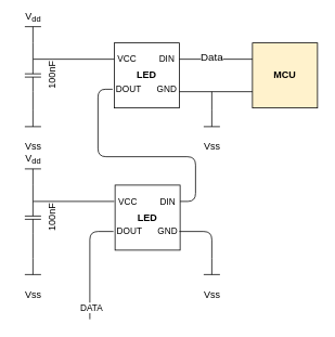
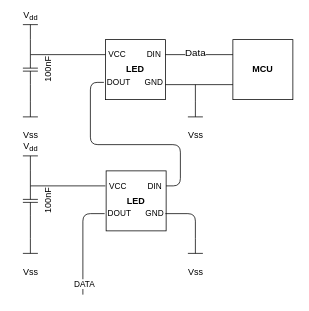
  <mxCell id="0" />
  <mxCell id="1" parent="0" />
  <mxCell id="2" value="100nF" style="pointerEvents=1;verticalLabelPosition=bottom;shadow=0;dashed=0;align=center;html=1;verticalAlign=top;shape=mxgraph.electrical.capacitors.capacitor_1;rotation=-90;" vertex="1" parent="1"><mxGeometry x="20" y="70" width="40" height="20" as="geometry" /></mxCell>
- <mxCell id="3" value="&lt;b&gt;MCU&lt;/b&gt;" style="whiteSpace=wrap;html=1;aspect=fixed;fillColor=#fff2cc;" vertex="1" parent="1"><mxGeometry x="310" y="40" width="80" height="80" as="geometry" /></mxCell>
+ <mxCell id="3" value="&lt;b&gt;MCU&lt;/b&gt;" style="whiteSpace=wrap;html=1;aspect=fixed;" vertex="1" parent="1"><mxGeometry x="310" y="40" width="80" height="80" as="geometry" /></mxCell>
  <mxCell id="4" value="&lt;font style=&quot;font-size: 12px&quot;&gt;Vss&lt;/font&gt;" style="pointerEvents=1;verticalLabelPosition=bottom;shadow=0;dashed=0;align=center;html=1;verticalAlign=top;shape=mxgraph.electrical.signal_sources.vss2;fontSize=24;flipV=1;" vertex="1" parent="1"><mxGeometry x="250" y="123" width="20" height="20" as="geometry" /></mxCell>
  <mxCell id="5" value="&lt;font style=&quot;font-size: 12px&quot;&gt;V&lt;sub&gt;dd&lt;/sub&gt;&lt;/font&gt;" style="verticalLabelPosition=top;verticalAlign=bottom;shape=mxgraph.electrical.signal_sources.vdd;shadow=0;dashed=0;align=center;strokeWidth=1;fontSize=24;html=1;flipV=1;" vertex="1" parent="1"><mxGeometry x="30" y="20" width="20" height="20" as="geometry" /></mxCell>
  <mxCell id="6" value="&lt;b&gt;LED&lt;/b&gt;" style="whiteSpace=wrap;html=1;aspect=fixed;" vertex="1" parent="1"><mxGeometry x="140" y="40" width="80" height="80" as="geometry" /></mxCell>
  <mxCell id="7" value="" style="endArrow=none;html=1;entryX=0;entryY=0.25;entryDx=0;entryDy=0;exitX=1;exitY=0.25;exitDx=0;exitDy=0;" edge="1" parent="1" source="6" target="3"><mxGeometry width="50" height="50" relative="1" as="geometry"><mxPoint x="140" y="150" as="sourcePoint" /><mxPoint x="190" y="100" as="targetPoint" /></mxGeometry></mxCell>
  <mxCell id="8" value="&lt;font style=&quot;font-size: 13px&quot;&gt;Data&lt;/font&gt;" style="edgeLabel;html=1;align=center;verticalAlign=middle;resizable=0;points=[];" vertex="1" connectable="0" parent="7"><mxGeometry x="-0.404" y="4" relative="1" as="geometry"><mxPoint x="12" as="offset" /></mxGeometry></mxCell>
  <mxCell id="9" value="" style="endArrow=none;html=1;entryX=0;entryY=0.75;entryDx=0;entryDy=0;exitX=1;exitY=0.75;exitDx=0;exitDy=0;" edge="1" parent="1" source="6" target="3"><mxGeometry width="50" height="50" relative="1" as="geometry"><mxPoint x="110" y="250" as="sourcePoint" /><mxPoint x="160" y="200" as="targetPoint" /></mxGeometry></mxCell>
  <mxCell id="10" value="" style="endArrow=none;html=1;exitX=0.5;exitY=1;exitDx=0;exitDy=0;exitPerimeter=0;" edge="1" parent="1" source="4"><mxGeometry width="50" height="50" relative="1" as="geometry"><mxPoint x="140" y="150" as="sourcePoint" /><mxPoint x="260" y="100" as="targetPoint" /></mxGeometry></mxCell>
  <mxCell id="11" value="&lt;font style=&quot;font-size: 11px&quot;&gt;DIN&lt;/font&gt;" style="text;html=1;strokeColor=none;fillColor=none;align=center;verticalAlign=middle;whiteSpace=wrap;rounded=0;" vertex="1" parent="1"><mxGeometry x="185" y="50" width="40" height="20" as="geometry" /></mxCell>
  <mxCell id="12" value="&lt;font style=&quot;font-size: 11px&quot;&gt;GND&lt;/font&gt;" style="text;html=1;strokeColor=none;fillColor=none;align=center;verticalAlign=middle;whiteSpace=wrap;rounded=0;" vertex="1" parent="1"><mxGeometry x="185" y="87" width="40" height="20" as="geometry" /></mxCell>
  <mxCell id="13" value="&lt;font style=&quot;font-size: 11px&quot;&gt;DOUT&lt;/font&gt;" style="text;html=1;strokeColor=none;fillColor=none;align=center;verticalAlign=middle;whiteSpace=wrap;rounded=0;" vertex="1" parent="1"><mxGeometry x="138" y="87" width="40" height="20" as="geometry" /></mxCell>
  <mxCell id="14" value="&lt;font style=&quot;font-size: 11px&quot;&gt;VCC&lt;/font&gt;" style="text;html=1;strokeColor=none;fillColor=none;align=center;verticalAlign=middle;whiteSpace=wrap;rounded=0;" vertex="1" parent="1"><mxGeometry x="136" y="50" width="40" height="20" as="geometry" /></mxCell>
  <mxCell id="15" value="&lt;font style=&quot;font-size: 12px&quot;&gt;Vss&lt;/font&gt;" style="pointerEvents=1;verticalLabelPosition=bottom;shadow=0;dashed=0;align=center;html=1;verticalAlign=top;shape=mxgraph.electrical.signal_sources.vss2;fontSize=24;flipV=1;" vertex="1" parent="1"><mxGeometry x="30" y="123" width="20" height="20" as="geometry" /></mxCell>
  <mxCell id="16" value="" style="endArrow=none;html=1;entryX=0.5;entryY=0;entryDx=0;entryDy=0;entryPerimeter=0;exitX=1;exitY=0.5;exitDx=0;exitDy=0;exitPerimeter=0;" edge="1" parent="1" source="2" target="5"><mxGeometry width="50" height="50" relative="1" as="geometry"><mxPoint x="140" y="20" as="sourcePoint" /><mxPoint x="190" y="-30" as="targetPoint" /></mxGeometry></mxCell>
  <mxCell id="17" value="" style="endArrow=none;html=1;entryX=0;entryY=0.25;entryDx=0;entryDy=0;exitX=1;exitY=0.5;exitDx=0;exitDy=0;exitPerimeter=0;" edge="1" parent="1" source="2" target="6"><mxGeometry width="50" height="50" relative="1" as="geometry"><mxPoint x="140" y="20" as="sourcePoint" /><mxPoint x="190" y="-30" as="targetPoint" /></mxGeometry></mxCell>
  <mxCell id="18" value="" style="endArrow=none;html=1;entryX=0;entryY=0.5;entryDx=0;entryDy=0;entryPerimeter=0;exitX=0.5;exitY=1;exitDx=0;exitDy=0;exitPerimeter=0;" edge="1" parent="1" source="15" target="2"><mxGeometry width="50" height="50" relative="1" as="geometry"><mxPoint x="140" y="20" as="sourcePoint" /><mxPoint x="190" y="-30" as="targetPoint" /></mxGeometry></mxCell>
  <mxCell id="19" value="&lt;b&gt;LED&lt;/b&gt;" style="whiteSpace=wrap;html=1;aspect=fixed;" vertex="1" parent="1"><mxGeometry x="141" y="215" width="80" height="80" as="geometry" /></mxCell>
  <mxCell id="20" value="&lt;font style=&quot;font-size: 11px&quot;&gt;DIN&lt;/font&gt;" style="text;html=1;strokeColor=none;fillColor=none;align=center;verticalAlign=middle;whiteSpace=wrap;rounded=0;" vertex="1" parent="1"><mxGeometry x="186" y="225" width="40" height="20" as="geometry" /></mxCell>
  <mxCell id="21" value="&lt;font style=&quot;font-size: 11px&quot;&gt;GND&lt;/font&gt;" style="text;html=1;strokeColor=none;fillColor=none;align=center;verticalAlign=middle;whiteSpace=wrap;rounded=0;" vertex="1" parent="1"><mxGeometry x="186" y="262" width="40" height="20" as="geometry" /></mxCell>
  <mxCell id="22" value="&lt;font style=&quot;font-size: 11px&quot;&gt;DOUT&lt;/font&gt;" style="text;html=1;strokeColor=none;fillColor=none;align=center;verticalAlign=middle;whiteSpace=wrap;rounded=0;" vertex="1" parent="1"><mxGeometry x="139" y="262" width="40" height="20" as="geometry" /></mxCell>
  <mxCell id="23" value="&lt;font style=&quot;font-size: 11px&quot;&gt;VCC&lt;/font&gt;" style="text;html=1;strokeColor=none;fillColor=none;align=center;verticalAlign=middle;whiteSpace=wrap;rounded=0;" vertex="1" parent="1"><mxGeometry x="137" y="225" width="40" height="20" as="geometry" /></mxCell>
  <mxCell id="24" value="" style="endArrow=none;html=1;entryX=0;entryY=0.5;entryDx=0;entryDy=0;exitX=1;exitY=0.25;exitDx=0;exitDy=0;" edge="1" parent="1" source="19" target="13"><mxGeometry width="50" height="50" relative="1" as="geometry"><mxPoint x="240" y="240" as="sourcePoint" /><mxPoint x="190" y="210" as="targetPoint" /><Array as="points"><mxPoint x="240" y="235" /><mxPoint x="240" y="180" /><mxPoint x="120" y="180" /><mxPoint x="120" y="97" /></Array></mxGeometry></mxCell>
  <mxCell id="25" value="100nF" style="pointerEvents=1;verticalLabelPosition=bottom;shadow=0;dashed=0;align=center;html=1;verticalAlign=top;shape=mxgraph.electrical.capacitors.capacitor_1;rotation=-90;" vertex="1" parent="1"><mxGeometry x="20" y="245" width="40" height="20" as="geometry" /></mxCell>
  <mxCell id="26" value="&lt;font style=&quot;font-size: 12px&quot;&gt;V&lt;sub&gt;dd&lt;/sub&gt;&lt;/font&gt;" style="verticalLabelPosition=top;verticalAlign=bottom;shape=mxgraph.electrical.signal_sources.vdd;shadow=0;dashed=0;align=center;strokeWidth=1;fontSize=24;html=1;flipV=1;" vertex="1" parent="1"><mxGeometry x="30" y="195" width="20" height="20" as="geometry" /></mxCell>
  <mxCell id="27" value="&lt;font style=&quot;font-size: 12px&quot;&gt;Vss&lt;/font&gt;" style="pointerEvents=1;verticalLabelPosition=bottom;shadow=0;dashed=0;align=center;html=1;verticalAlign=top;shape=mxgraph.electrical.signal_sources.vss2;fontSize=24;flipV=1;" vertex="1" parent="1"><mxGeometry x="30" y="305" width="20" height="20" as="geometry" /></mxCell>
  <mxCell id="28" value="" style="endArrow=none;html=1;entryX=0.5;entryY=0;entryDx=0;entryDy=0;entryPerimeter=0;exitX=1;exitY=0.5;exitDx=0;exitDy=0;exitPerimeter=0;" edge="1" parent="1" source="25" target="26"><mxGeometry width="50" height="50" relative="1" as="geometry"><mxPoint x="140" y="195" as="sourcePoint" /><mxPoint x="190" y="145" as="targetPoint" /></mxGeometry></mxCell>
  <mxCell id="29" value="" style="endArrow=none;html=1;entryX=0;entryY=0.5;entryDx=0;entryDy=0;entryPerimeter=0;exitX=0.5;exitY=1;exitDx=0;exitDy=0;exitPerimeter=0;" edge="1" parent="1" source="27" target="25"><mxGeometry width="50" height="50" relative="1" as="geometry"><mxPoint x="140" y="195" as="sourcePoint" /><mxPoint x="190" y="145" as="targetPoint" /></mxGeometry></mxCell>
  <mxCell id="30" value="" style="endArrow=none;html=1;entryX=1;entryY=0.5;entryDx=0;entryDy=0;entryPerimeter=0;" edge="1" parent="1" target="25"><mxGeometry width="50" height="50" relative="1" as="geometry"><mxPoint x="140" y="235" as="sourcePoint" /><mxPoint x="190" y="210" as="targetPoint" /></mxGeometry></mxCell>
  <mxCell id="31" value="&lt;font style=&quot;font-size: 12px&quot;&gt;Vss&lt;/font&gt;" style="pointerEvents=1;verticalLabelPosition=bottom;shadow=0;dashed=0;align=center;html=1;verticalAlign=top;shape=mxgraph.electrical.signal_sources.vss2;fontSize=24;flipV=1;" vertex="1" parent="1"><mxGeometry x="250" y="305" width="20" height="20" as="geometry" /></mxCell>
  <mxCell id="32" value="" style="endArrow=none;html=1;entryX=0.5;entryY=1;entryDx=0;entryDy=0;entryPerimeter=0;" edge="1" parent="1" target="31"><mxGeometry width="50" height="50" relative="1" as="geometry"><mxPoint x="220" y="272" as="sourcePoint" /><mxPoint x="390" y="320" as="targetPoint" /><Array as="points"><mxPoint x="260" y="272" /></Array></mxGeometry></mxCell>
  <mxCell id="33" value="" style="endArrow=none;html=1;entryX=0;entryY=0.5;entryDx=0;entryDy=0;" edge="1" parent="1" target="22"><mxGeometry width="50" height="50" relative="1" as="geometry"><mxPoint x="110" y="380" as="sourcePoint" /><mxPoint x="190" y="210" as="targetPoint" /><Array as="points"><mxPoint x="110" y="272" /></Array></mxGeometry></mxCell>
  <mxCell id="34" value="DATA" style="edgeLabel;html=1;align=center;verticalAlign=middle;resizable=0;points=[];" vertex="1" connectable="0" parent="33"><mxGeometry x="-0.787" y="-1" relative="1" as="geometry"><mxPoint as="offset" /></mxGeometry></mxCell>
